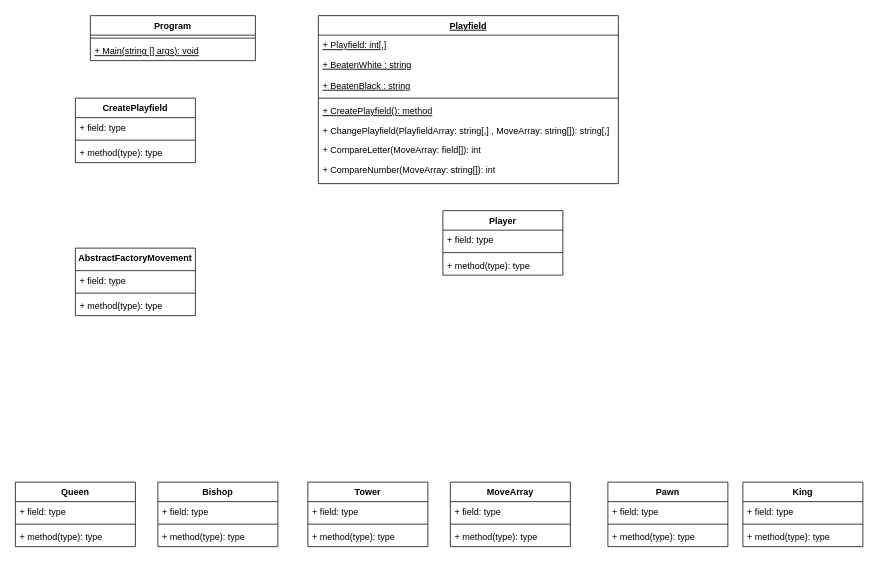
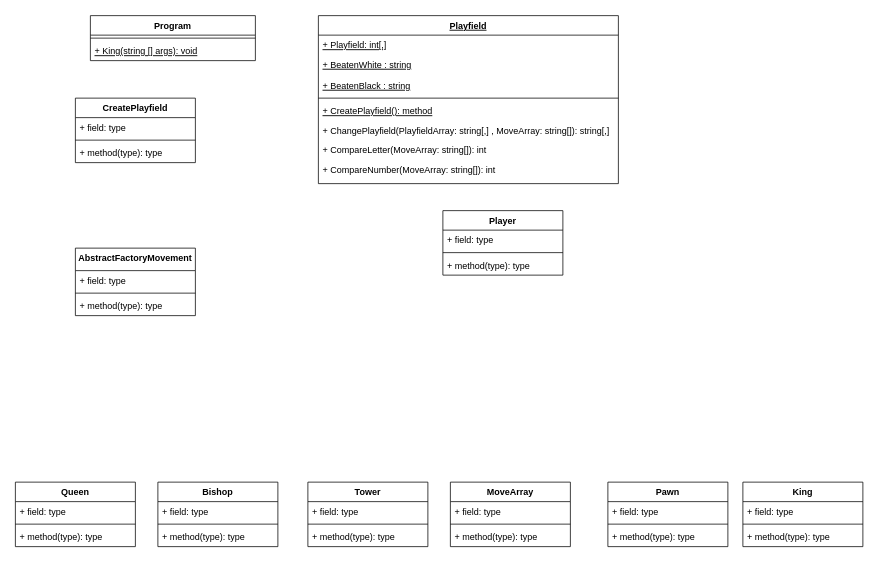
  <mxCell id="0" />
  <mxCell id="1" parent="0" />
  <mxCell id="2" value="Program" style="swimlane;fontStyle=1;align=center;verticalAlign=top;childLayout=stackLayout;horizontal=1;startSize=26;horizontalStack=0;resizeParent=1;resizeParentMax=0;resizeLast=0;collapsible=1;marginBottom=0;" parent="1" vertex="1"><mxGeometry x="120" y="20" width="220" height="60" as="geometry" /></mxCell>
  <mxCell id="3" value="" style="line;strokeWidth=1;fillColor=none;align=left;verticalAlign=middle;spacingTop=-1;spacingLeft=3;spacingRight=3;rotatable=0;labelPosition=right;points=[];portConstraint=eastwest;" parent="2" vertex="1"><mxGeometry y="26" width="220" height="8" as="geometry" /></mxCell>
- <mxCell id="4" value="+ Main(string [] args): void" style="text;strokeColor=none;fillColor=none;align=left;verticalAlign=top;spacingLeft=4;spacingRight=4;overflow=hidden;rotatable=0;points=[[0,0.5],[1,0.5]];portConstraint=eastwest;fontStyle=4" parent="2" vertex="1"><mxGeometry y="34" width="220" height="26" as="geometry" /></mxCell>
+ <mxCell id="4" value="+ King(string [] args): void" style="text;strokeColor=none;fillColor=none;align=left;verticalAlign=top;spacingLeft=4;spacingRight=4;overflow=hidden;rotatable=0;points=[[0,0.5],[1,0.5]];portConstraint=eastwest;fontStyle=4" parent="2" vertex="1"><mxGeometry y="34" width="220" height="26" as="geometry" /></mxCell>
  <mxCell id="5" value="Playfield" style="swimlane;fontStyle=5;align=center;verticalAlign=top;childLayout=stackLayout;horizontal=1;startSize=26;horizontalStack=0;resizeParent=1;resizeParentMax=0;resizeLast=0;collapsible=1;marginBottom=0;" parent="1" vertex="1"><mxGeometry x="424" y="20" width="400" height="224" as="geometry"><mxRectangle x="420" y="130" width="80" height="26" as="alternateBounds" /></mxGeometry></mxCell>
  <mxCell id="6" value="+ Playfield: int[,]" style="text;strokeColor=none;fillColor=none;align=left;verticalAlign=top;spacingLeft=4;spacingRight=4;overflow=hidden;rotatable=0;points=[[0,0.5],[1,0.5]];portConstraint=eastwest;fontStyle=4" vertex="1" parent="5"><mxGeometry y="26" width="400" height="26" as="geometry" /></mxCell>
  <mxCell id="7" value="+ BeatenWhite : string&#10;" style="text;strokeColor=none;fillColor=none;align=left;verticalAlign=top;spacingLeft=4;spacingRight=4;overflow=hidden;rotatable=0;points=[[0,0.5],[1,0.5]];portConstraint=eastwest;fontStyle=4" parent="5" vertex="1"><mxGeometry y="52" width="400" height="28" as="geometry" /></mxCell>
  <mxCell id="8" value="+ BeatenBlack : string&#10;" style="text;strokeColor=none;fillColor=none;align=left;verticalAlign=top;spacingLeft=4;spacingRight=4;overflow=hidden;rotatable=0;points=[[0,0.5],[1,0.5]];portConstraint=eastwest;fontStyle=4" vertex="1" parent="5"><mxGeometry y="80" width="400" height="26" as="geometry" /></mxCell>
  <mxCell id="9" value="" style="line;strokeWidth=1;fillColor=none;align=left;verticalAlign=middle;spacingTop=-1;spacingLeft=3;spacingRight=3;rotatable=0;labelPosition=right;points=[];portConstraint=eastwest;" parent="5" vertex="1"><mxGeometry y="106" width="400" height="8" as="geometry" /></mxCell>
  <mxCell id="10" value="+ CreatePlayfield(): method&#10;" style="text;strokeColor=none;fillColor=none;align=left;verticalAlign=top;spacingLeft=4;spacingRight=4;overflow=hidden;rotatable=0;points=[[0,0.5],[1,0.5]];portConstraint=eastwest;fontStyle=4" parent="5" vertex="1"><mxGeometry y="114" width="400" height="26" as="geometry" /></mxCell>
  <mxCell id="11" value="+ ChangePlayfield(PlayfieldArray: string[,] , MoveArray: string[]): string[,]" style="text;strokeColor=none;fillColor=none;align=left;verticalAlign=top;spacingLeft=4;spacingRight=4;overflow=hidden;rotatable=0;points=[[0,0.5],[1,0.5]];portConstraint=eastwest;" vertex="1" parent="5"><mxGeometry y="140" width="400" height="26" as="geometry" /></mxCell>
- <mxCell id="12" value="+ CompareLetter(MoveArray: field[]): int" style="text;strokeColor=none;fillColor=none;align=left;verticalAlign=top;spacingLeft=4;spacingRight=4;overflow=hidden;rotatable=0;points=[[0,0.5],[1,0.5]];portConstraint=eastwest;" vertex="1" parent="5"><mxGeometry y="166" width="400" height="26" as="geometry" /></mxCell>
+ <mxCell id="12" value="+ CompareLetter(MoveArray: string[]): int" style="text;strokeColor=none;fillColor=none;align=left;verticalAlign=top;spacingLeft=4;spacingRight=4;overflow=hidden;rotatable=0;points=[[0,0.5],[1,0.5]];portConstraint=eastwest;" vertex="1" parent="5"><mxGeometry y="166" width="400" height="26" as="geometry" /></mxCell>
  <mxCell id="13" value="+ CompareNumber(MoveArray: string[]): int" style="text;strokeColor=none;fillColor=none;align=left;verticalAlign=top;spacingLeft=4;spacingRight=4;overflow=hidden;rotatable=0;points=[[0,0.5],[1,0.5]];portConstraint=eastwest;" vertex="1" parent="5"><mxGeometry y="192" width="400" height="32" as="geometry" /></mxCell>
  <mxCell id="14" value="CreatePlayfield" style="swimlane;fontStyle=1;align=center;verticalAlign=top;childLayout=stackLayout;horizontal=1;startSize=26;horizontalStack=0;resizeParent=1;resizeParentMax=0;resizeLast=0;collapsible=1;marginBottom=0;" parent="1" vertex="1"><mxGeometry x="100" y="130" width="160" height="86" as="geometry" /></mxCell>
  <mxCell id="15" value="+ field: type" style="text;strokeColor=none;fillColor=none;align=left;verticalAlign=top;spacingLeft=4;spacingRight=4;overflow=hidden;rotatable=0;points=[[0,0.5],[1,0.5]];portConstraint=eastwest;" parent="14" vertex="1"><mxGeometry y="26" width="160" height="26" as="geometry" /></mxCell>
  <mxCell id="16" value="" style="line;strokeWidth=1;fillColor=none;align=left;verticalAlign=middle;spacingTop=-1;spacingLeft=3;spacingRight=3;rotatable=0;labelPosition=right;points=[];portConstraint=eastwest;" parent="14" vertex="1"><mxGeometry y="52" width="160" height="8" as="geometry" /></mxCell>
  <mxCell id="17" value="+ method(type): type" style="text;strokeColor=none;fillColor=none;align=left;verticalAlign=top;spacingLeft=4;spacingRight=4;overflow=hidden;rotatable=0;points=[[0,0.5],[1,0.5]];portConstraint=eastwest;" parent="14" vertex="1"><mxGeometry y="60" width="160" height="26" as="geometry" /></mxCell>
  <mxCell id="18" value="Player" style="swimlane;fontStyle=1;align=center;verticalAlign=top;childLayout=stackLayout;horizontal=1;startSize=26;horizontalStack=0;resizeParent=1;resizeParentMax=0;resizeLast=0;collapsible=1;marginBottom=0;" parent="1" vertex="1"><mxGeometry x="590" y="280" width="160" height="86" as="geometry" /></mxCell>
  <mxCell id="19" value="+ field: type" style="text;strokeColor=none;fillColor=none;align=left;verticalAlign=top;spacingLeft=4;spacingRight=4;overflow=hidden;rotatable=0;points=[[0,0.5],[1,0.5]];portConstraint=eastwest;" parent="18" vertex="1"><mxGeometry y="26" width="160" height="26" as="geometry" /></mxCell>
  <mxCell id="20" value="" style="line;strokeWidth=1;fillColor=none;align=left;verticalAlign=middle;spacingTop=-1;spacingLeft=3;spacingRight=3;rotatable=0;labelPosition=right;points=[];portConstraint=eastwest;" parent="18" vertex="1"><mxGeometry y="52" width="160" height="8" as="geometry" /></mxCell>
  <mxCell id="21" value="+ method(type): type" style="text;strokeColor=none;fillColor=none;align=left;verticalAlign=top;spacingLeft=4;spacingRight=4;overflow=hidden;rotatable=0;points=[[0,0.5],[1,0.5]];portConstraint=eastwest;" parent="18" vertex="1"><mxGeometry y="60" width="160" height="26" as="geometry" /></mxCell>
  <mxCell id="22" value="AbstractFactoryMovement" style="swimlane;fontStyle=1;align=center;verticalAlign=top;childLayout=stackLayout;horizontal=1;startSize=30;horizontalStack=0;resizeParent=1;resizeParentMax=0;resizeLast=0;collapsible=1;marginBottom=0;" vertex="1" parent="1"><mxGeometry x="100" y="330" width="160" height="90" as="geometry" /></mxCell>
  <mxCell id="23" value="+ field: type" style="text;strokeColor=none;fillColor=none;align=left;verticalAlign=top;spacingLeft=4;spacingRight=4;overflow=hidden;rotatable=0;points=[[0,0.5],[1,0.5]];portConstraint=eastwest;" vertex="1" parent="22"><mxGeometry y="30" width="160" height="26" as="geometry" /></mxCell>
  <mxCell id="24" value="" style="line;strokeWidth=1;fillColor=none;align=left;verticalAlign=middle;spacingTop=-1;spacingLeft=3;spacingRight=3;rotatable=0;labelPosition=right;points=[];portConstraint=eastwest;" vertex="1" parent="22"><mxGeometry y="56" width="160" height="8" as="geometry" /></mxCell>
  <mxCell id="25" value="+ method(type): type" style="text;strokeColor=none;fillColor=none;align=left;verticalAlign=top;spacingLeft=4;spacingRight=4;overflow=hidden;rotatable=0;points=[[0,0.5],[1,0.5]];portConstraint=eastwest;" vertex="1" parent="22"><mxGeometry y="64" width="160" height="26" as="geometry" /></mxCell>
  <mxCell id="26" value="Tower" style="swimlane;fontStyle=1;align=center;verticalAlign=top;childLayout=stackLayout;horizontal=1;startSize=26;horizontalStack=0;resizeParent=1;resizeParentMax=0;resizeLast=0;collapsible=1;marginBottom=0;" vertex="1" parent="1"><mxGeometry x="410" y="642" width="160" height="86" as="geometry" /></mxCell>
  <mxCell id="27" value="+ field: type" style="text;strokeColor=none;fillColor=none;align=left;verticalAlign=top;spacingLeft=4;spacingRight=4;overflow=hidden;rotatable=0;points=[[0,0.5],[1,0.5]];portConstraint=eastwest;" vertex="1" parent="26"><mxGeometry y="26" width="160" height="26" as="geometry" /></mxCell>
  <mxCell id="28" value="" style="line;strokeWidth=1;fillColor=none;align=left;verticalAlign=middle;spacingTop=-1;spacingLeft=3;spacingRight=3;rotatable=0;labelPosition=right;points=[];portConstraint=eastwest;" vertex="1" parent="26"><mxGeometry y="52" width="160" height="8" as="geometry" /></mxCell>
  <mxCell id="29" value="+ method(type): type" style="text;strokeColor=none;fillColor=none;align=left;verticalAlign=top;spacingLeft=4;spacingRight=4;overflow=hidden;rotatable=0;points=[[0,0.5],[1,0.5]];portConstraint=eastwest;" vertex="1" parent="26"><mxGeometry y="60" width="160" height="26" as="geometry" /></mxCell>
  <mxCell id="30" value="Bishop" style="swimlane;fontStyle=1;align=center;verticalAlign=top;childLayout=stackLayout;horizontal=1;startSize=26;horizontalStack=0;resizeParent=1;resizeParentMax=0;resizeLast=0;collapsible=1;marginBottom=0;" vertex="1" parent="1"><mxGeometry x="210" y="642" width="160" height="86" as="geometry" /></mxCell>
  <mxCell id="31" value="+ field: type" style="text;strokeColor=none;fillColor=none;align=left;verticalAlign=top;spacingLeft=4;spacingRight=4;overflow=hidden;rotatable=0;points=[[0,0.5],[1,0.5]];portConstraint=eastwest;" vertex="1" parent="30"><mxGeometry y="26" width="160" height="26" as="geometry" /></mxCell>
  <mxCell id="32" value="" style="line;strokeWidth=1;fillColor=none;align=left;verticalAlign=middle;spacingTop=-1;spacingLeft=3;spacingRight=3;rotatable=0;labelPosition=right;points=[];portConstraint=eastwest;" vertex="1" parent="30"><mxGeometry y="52" width="160" height="8" as="geometry" /></mxCell>
  <mxCell id="33" value="+ method(type): type" style="text;strokeColor=none;fillColor=none;align=left;verticalAlign=top;spacingLeft=4;spacingRight=4;overflow=hidden;rotatable=0;points=[[0,0.5],[1,0.5]];portConstraint=eastwest;" vertex="1" parent="30"><mxGeometry y="60" width="160" height="26" as="geometry" /></mxCell>
  <mxCell id="34" value="MoveArray" style="swimlane;fontStyle=1;align=center;verticalAlign=top;childLayout=stackLayout;horizontal=1;startSize=26;horizontalStack=0;resizeParent=1;resizeParentMax=0;resizeLast=0;collapsible=1;marginBottom=0;" vertex="1" parent="1"><mxGeometry x="600" y="642" width="160" height="86" as="geometry" /></mxCell>
  <mxCell id="35" value="+ field: type" style="text;strokeColor=none;fillColor=none;align=left;verticalAlign=top;spacingLeft=4;spacingRight=4;overflow=hidden;rotatable=0;points=[[0,0.5],[1,0.5]];portConstraint=eastwest;" vertex="1" parent="34"><mxGeometry y="26" width="160" height="26" as="geometry" /></mxCell>
  <mxCell id="36" value="" style="line;strokeWidth=1;fillColor=none;align=left;verticalAlign=middle;spacingTop=-1;spacingLeft=3;spacingRight=3;rotatable=0;labelPosition=right;points=[];portConstraint=eastwest;" vertex="1" parent="34"><mxGeometry y="52" width="160" height="8" as="geometry" /></mxCell>
  <mxCell id="37" value="+ method(type): type" style="text;strokeColor=none;fillColor=none;align=left;verticalAlign=top;spacingLeft=4;spacingRight=4;overflow=hidden;rotatable=0;points=[[0,0.5],[1,0.5]];portConstraint=eastwest;" vertex="1" parent="34"><mxGeometry y="60" width="160" height="26" as="geometry" /></mxCell>
  <mxCell id="38" value="Queen" style="swimlane;fontStyle=1;align=center;verticalAlign=top;childLayout=stackLayout;horizontal=1;startSize=26;horizontalStack=0;resizeParent=1;resizeParentMax=0;resizeLast=0;collapsible=1;marginBottom=0;" vertex="1" parent="1"><mxGeometry x="20" y="642" width="160" height="86" as="geometry" /></mxCell>
  <mxCell id="39" value="+ field: type" style="text;strokeColor=none;fillColor=none;align=left;verticalAlign=top;spacingLeft=4;spacingRight=4;overflow=hidden;rotatable=0;points=[[0,0.5],[1,0.5]];portConstraint=eastwest;" vertex="1" parent="38"><mxGeometry y="26" width="160" height="26" as="geometry" /></mxCell>
  <mxCell id="40" value="" style="line;strokeWidth=1;fillColor=none;align=left;verticalAlign=middle;spacingTop=-1;spacingLeft=3;spacingRight=3;rotatable=0;labelPosition=right;points=[];portConstraint=eastwest;" vertex="1" parent="38"><mxGeometry y="52" width="160" height="8" as="geometry" /></mxCell>
  <mxCell id="41" value="+ method(type): type" style="text;strokeColor=none;fillColor=none;align=left;verticalAlign=top;spacingLeft=4;spacingRight=4;overflow=hidden;rotatable=0;points=[[0,0.5],[1,0.5]];portConstraint=eastwest;" vertex="1" parent="38"><mxGeometry y="60" width="160" height="26" as="geometry" /></mxCell>
  <mxCell id="42" value="Pawn" style="swimlane;fontStyle=1;align=center;verticalAlign=top;childLayout=stackLayout;horizontal=1;startSize=26;horizontalStack=0;resizeParent=1;resizeParentMax=0;resizeLast=0;collapsible=1;marginBottom=0;" vertex="1" parent="1"><mxGeometry x="810" y="642" width="160" height="86" as="geometry" /></mxCell>
  <mxCell id="43" value="+ field: type" style="text;strokeColor=none;fillColor=none;align=left;verticalAlign=top;spacingLeft=4;spacingRight=4;overflow=hidden;rotatable=0;points=[[0,0.5],[1,0.5]];portConstraint=eastwest;" vertex="1" parent="42"><mxGeometry y="26" width="160" height="26" as="geometry" /></mxCell>
  <mxCell id="44" value="" style="line;strokeWidth=1;fillColor=none;align=left;verticalAlign=middle;spacingTop=-1;spacingLeft=3;spacingRight=3;rotatable=0;labelPosition=right;points=[];portConstraint=eastwest;" vertex="1" parent="42"><mxGeometry y="52" width="160" height="8" as="geometry" /></mxCell>
  <mxCell id="45" value="+ method(type): type" style="text;strokeColor=none;fillColor=none;align=left;verticalAlign=top;spacingLeft=4;spacingRight=4;overflow=hidden;rotatable=0;points=[[0,0.5],[1,0.5]];portConstraint=eastwest;" vertex="1" parent="42"><mxGeometry y="60" width="160" height="26" as="geometry" /></mxCell>
  <mxCell id="46" value="King" style="swimlane;fontStyle=1;align=center;verticalAlign=top;childLayout=stackLayout;horizontal=1;startSize=26;horizontalStack=0;resizeParent=1;resizeParentMax=0;resizeLast=0;collapsible=1;marginBottom=0;" vertex="1" parent="1"><mxGeometry x="990" y="642" width="160" height="86" as="geometry" /></mxCell>
  <mxCell id="47" value="+ field: type" style="text;strokeColor=none;fillColor=none;align=left;verticalAlign=top;spacingLeft=4;spacingRight=4;overflow=hidden;rotatable=0;points=[[0,0.5],[1,0.5]];portConstraint=eastwest;" vertex="1" parent="46"><mxGeometry y="26" width="160" height="26" as="geometry" /></mxCell>
  <mxCell id="48" value="" style="line;strokeWidth=1;fillColor=none;align=left;verticalAlign=middle;spacingTop=-1;spacingLeft=3;spacingRight=3;rotatable=0;labelPosition=right;points=[];portConstraint=eastwest;" vertex="1" parent="46"><mxGeometry y="52" width="160" height="8" as="geometry" /></mxCell>
  <mxCell id="49" value="+ method(type): type" style="text;strokeColor=none;fillColor=none;align=left;verticalAlign=top;spacingLeft=4;spacingRight=4;overflow=hidden;rotatable=0;points=[[0,0.5],[1,0.5]];portConstraint=eastwest;" vertex="1" parent="46"><mxGeometry y="60" width="160" height="26" as="geometry" /></mxCell>
